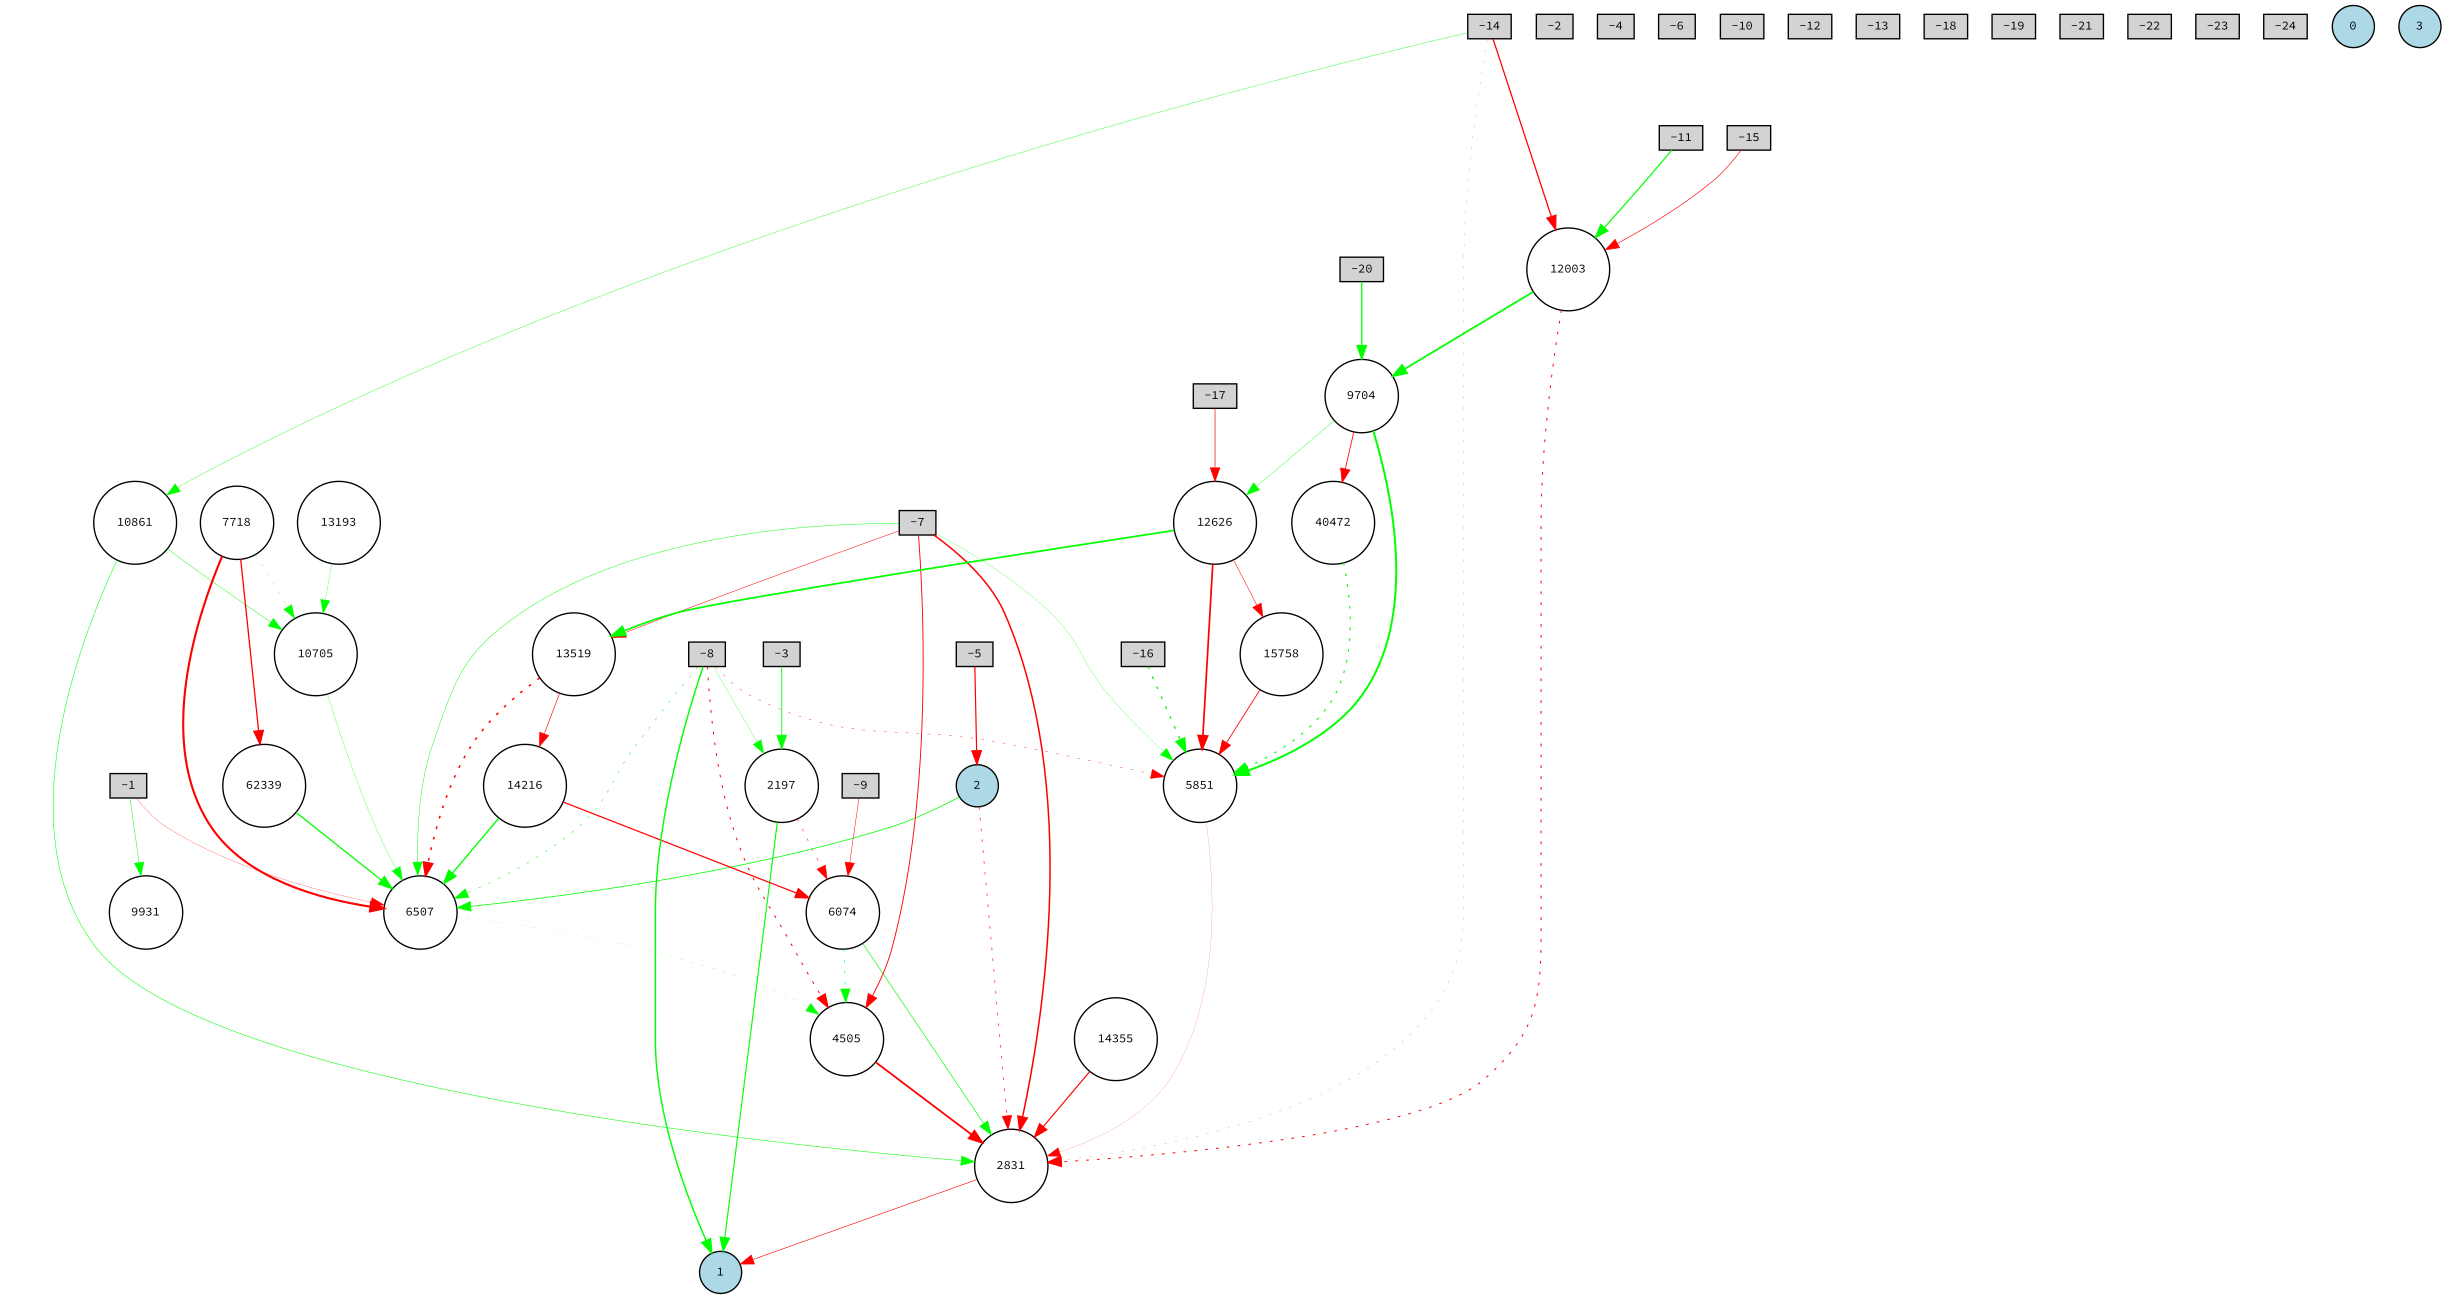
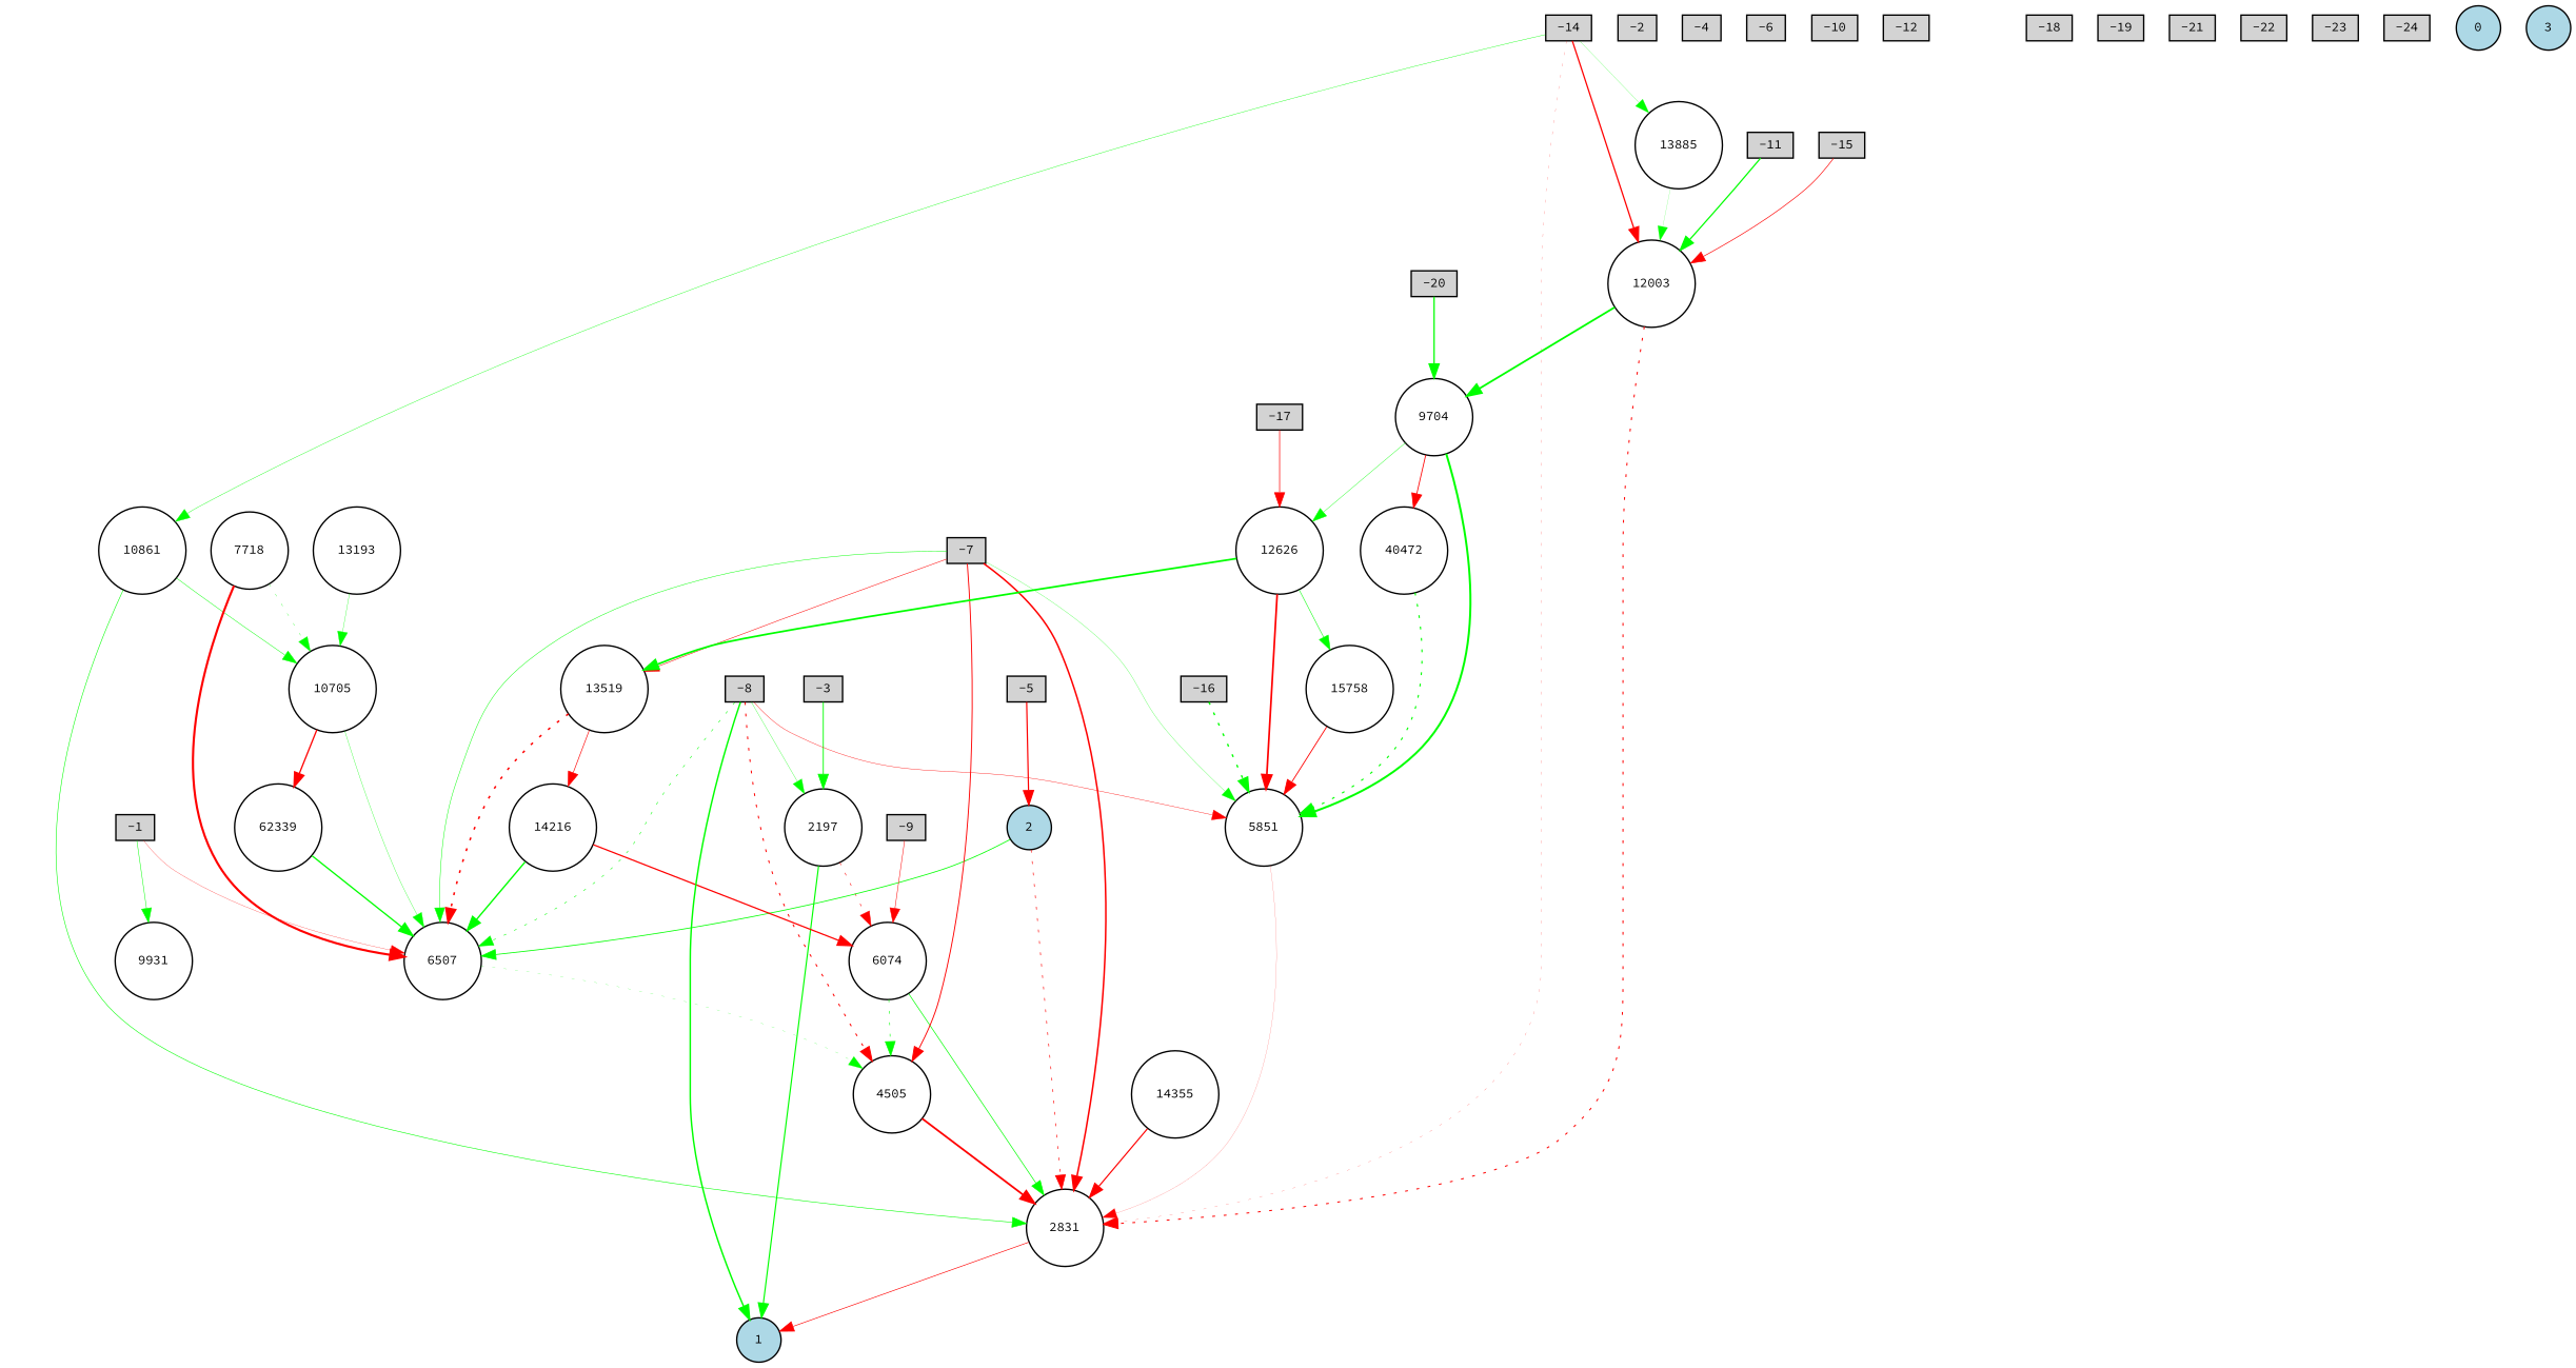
  digraph {
    fontname="Source Code Pro"
    node [fillcolor=lightgray fontname="Source Code Pro" fontsize=9 shape=circle style=filled]
    edge [color=green fontname="Source Code Pro" style=solid]
    -1 [height=0.2 shape=box width=0.2]
    9931 [fillcolor=white height=0.2 width=0.2]
    6507 [fillcolor=white height=0.2 width=0.2]
    4505 [fillcolor=white height=0.2 width=0.2]
    -2 [height=0.2 shape=box width=0.2]
    -3 [height=0.2 shape=box width=0.2]
    2197 [fillcolor=white height=0.2 width=0.2]
    1 [fillcolor=lightblue height=0.2 width=0.2]
    6074 [fillcolor=white height=0.2 width=0.2]
    -4 [height=0.2 shape=box width=0.2]
    -5 [height=0.2 shape=box width=0.2]
    2 [fillcolor=lightblue height=0.2 width=0.2]
    2831 [fillcolor=white height=0.2 width=0.2]
    -6 [height=0.2 shape=box width=0.2]
    -7 [height=0.2 shape=box width=0.2]
    13519 [fillcolor=white height=0.2 width=0.2]
    5851 [fillcolor=white height=0.2 width=0.2]
    14216 [fillcolor=white height=0.2 width=0.2]
    -8 [height=0.2 shape=box width=0.2]
    -9 [height=0.2 shape=box width=0.2]
    -10 [height=0.2 shape=box width=0.2]
    -11 [height=0.2 shape=box width=0.2]
    12003 [fillcolor=white height=0.2 width=0.2]
    9704 [fillcolor=white height=0.2 width=0.2]
    -12 [height=0.2 shape=box width=0.2]
-   -13 [height=0.2 shape=box width=0.2]
    -14 [height=0.2 shape=box width=0.2]
+   13885 [fillcolor=white height=0.2 width=0.2]
    10861 [fillcolor=white height=0.2 width=0.2]
    10705 [fillcolor=white height=0.2 width=0.2]
    -15 [height=0.2 shape=box width=0.2]
    -16 [height=0.2 shape=box width=0.2]
    -17 [height=0.2 shape=box width=0.2]
    12626 [fillcolor=white height=0.2 width=0.2]
    15758 [fillcolor=white height=0.2 width=0.2]
    -18 [height=0.2 shape=box width=0.2]
    -19 [height=0.2 shape=box width=0.2]
    -20 [height=0.2 shape=box width=0.2]
    n39 [fillcolor=white height=0.2 label=40472 width=0.2]
    -21 [height=0.2 shape=box width=0.2]
    -22 [height=0.2 shape=box width=0.2]
    -23 [height=0.2 shape=box width=0.2]
    -24 [height=0.2 shape=box width=0.2]
    0 [fillcolor=lightblue height=0.2 width=0.2]
    3 [fillcolor=lightblue height=0.2 width=0.2]
    13193 [fillcolor=white height=0.2 width=0.2]
    14355 [fillcolor=white height=0.2 width=0.2]
    7718 [fillcolor=white height=0.2 width=0.2]
    n49 [fillcolor=white height=0.2 label=62339 width=0.2]
    -1 -> 9931 [penwidth=0.341631215306198]
    -1 -> 6507 [color=red penwidth=0.18053136261275626]
    6507 -> 4505 [penwidth=0.1357211734872425 style=dotted]
    4505 -> 2831 [color=red penwidth=1.3045489734329172]
    -3 -> 2197 [penwidth=0.6458468159374858]
    2197 -> 1 [penwidth=0.8358343244214036]
    2197 -> 6074 [color=red penwidth=0.38390194112186515 style=dotted]
    6074 -> 4505 [penwidth=0.4173286296676638 style=dotted]
    6074 -> 2831 [penwidth=0.49311969249956544]
    -5 -> 2 [color=red penwidth=0.8758069885228934]
    2 -> 6507 [penwidth=0.5671796412144009]
    2 -> 2831 [color=red penwidth=0.46443608903873046 style=dotted]
    2831 -> 1 [color=red penwidth=0.4482425431034187]
    -7 -> 6507 [penwidth=0.3328048028166215]
    -7 -> 4505 [color=red penwidth=0.6689790198424843]
    -7 -> 2831 [color=red penwidth=1.1060931507507625]
    -7 -> 13519 [color=red penwidth=0.3689279512898156]
    -7 -> 5851 [penwidth=0.18393660331755285]
    13519 -> 6507 [color=red penwidth=1.1204075093337087 style=dotted]
    13519 -> 14216 [color=red penwidth=0.45668211510624346]
    5851 -> 2831 [color=red penwidth=0.10146407007782764]
    14216 -> 6507 [penwidth=1.0112154023671316]
    14216 -> 6074 [color=red penwidth=0.8990359036290029]
    -8 -> 6507 [penwidth=0.37745144572008094 style=dotted]
    -8 -> 4505 [color=red penwidth=0.7254385680788565 style=dotted]
    -8 -> 2197 [penwidth=0.21476055362384688]
    -8 -> 1 [penwidth=1.0586576895734467]
-   -8 -> 5851 [color=red penwidth=0.27020926216750296 style=dotted]
+   -8 -> 5851 [color=red penwidth=0.27020926216750296]
    -9 -> 6074 [color=red penwidth=0.36138414167044697]
    -11 -> 12003 [penwidth=0.8990454007897468]
    12003 -> 2831 [color=red penwidth=0.7343153076459238 style=dotted]
    12003 -> 9704 [penwidth=1.3169282927614532]
    9704 -> 5851 [penwidth=1.4488502926369973]
    9704 -> 12626 [penwidth=0.2692883890077961]
    9704 -> n39 [color=red penwidth=0.5998593045727685]
    -14 -> 2831 [color=red penwidth=0.1256493588460472 style=dotted]
    -14 -> 12003 [color=red penwidth=0.922133947735557]
+   -14 -> 13885 [penwidth=0.13946728694884525]
    -14 -> 10861 [penwidth=0.27029137059665687]
+   13885 -> 12003 [penwidth=0.11106737486936338]
    10861 -> 2831 [penwidth=0.4000334846962086]
    10861 -> 10705 [penwidth=0.32235130450045824]
    10705 -> 6507 [penwidth=0.22221463149619652]
    -15 -> 12003 [color=red penwidth=0.4656308792666449]
    -16 -> 5851 [penwidth=1.0134222374145339 style=dotted]
    -17 -> 12626 [color=red penwidth=0.5085245573238195]
    12626 -> 13519 [penwidth=1.276970328802105]
    12626 -> 5851 [color=red penwidth=1.248817397243485]
-   12626 -> 15758 [color=red penwidth=0.3817590687044512]
+   12626 -> 15758 [penwidth=0.3817590687044512]
    15758 -> 5851 [color=red penwidth=0.625156651327502]
    -20 -> 9704 [penwidth=0.9214031920813927]
    n39 -> 5851 [penwidth=0.806761960503813 style=dotted]
    13193 -> 10705 [penwidth=0.22311396652263651]
    14355 -> 2831 [color=red penwidth=0.8505158898739369]
    7718 -> 6507 [color=red penwidth=1.5433168234186168]
    7718 -> 10705 [penwidth=0.2014264758028571 style=dotted]
-   7718 -> n49 [color=red penwidth=0.9461259203052117]
+   10705 -> n49 [color=red penwidth=0.9461259203052117]
    n49 -> 6507 [penwidth=0.9519970710457206]
  }
